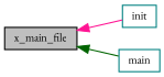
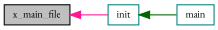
  digraph {
    fontname="EB Garamond"
    rankdir=LR
    node [color=teal fillcolor=white fontname="EB Garamond" fontsize=10 shape=record style=filled]
    edge [dir=back fontname="EB Garamond" fontsize=10 labelfontname=Helvetica labelfontsize=10 style=solid]
    n1 [color=black fillcolor=grey75 fontcolor=black height=0.2 label=x_main_file width=0.4]
    n2 [height=0.2 label=init width=0.4]
    n3 [height=0.2 label=main width=0.4]
    n1 -> n2 [color=deeppink]
-   n1 -> n3 [color=darkgreen]
+   n2 -> n3 [color=darkgreen]
  }
